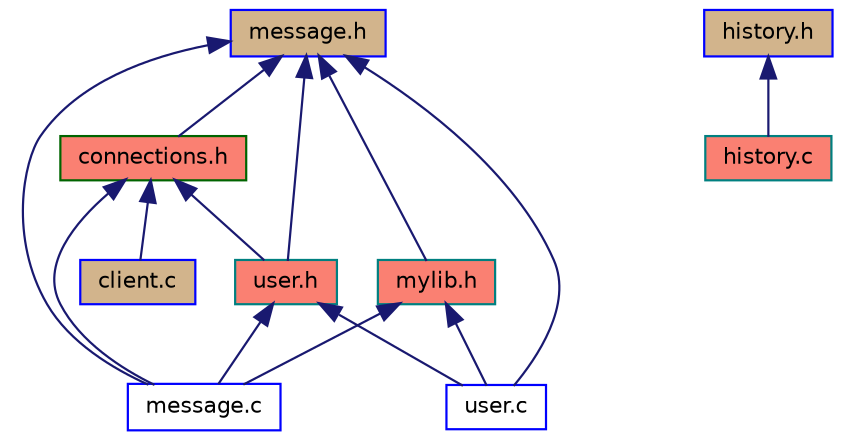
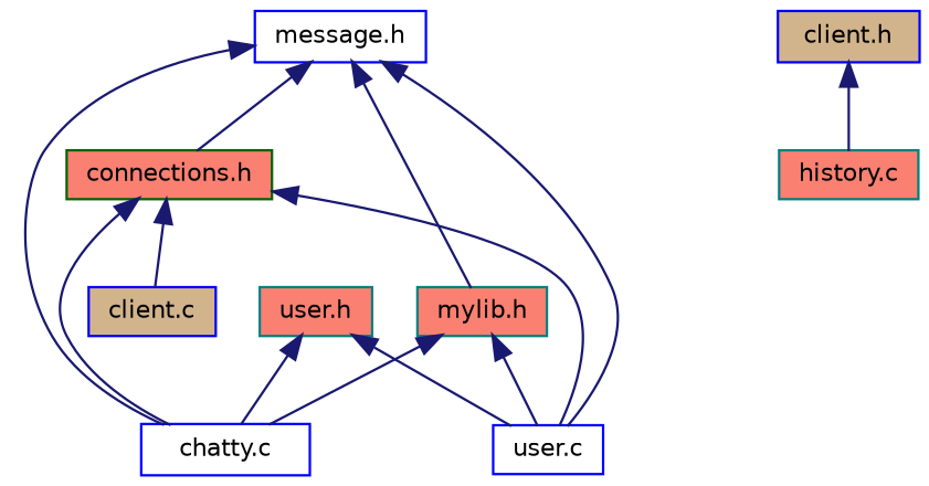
  digraph {
    node [color=blue fillcolor=salmon fontname=Helvetica fontsize=10 shape=record style=filled]
    edge [color=midnightblue dir=back fontname=Helvetica fontsize=10 labelfontname=Helvetica labelfontsize=10 style=solid]
-   n1 [fillcolor=tan fontcolor=black height=0.2 label="message.h" width=0.4]
+   n1 [fillcolor=white fontcolor=black height=0.2 label="message.h" width=0.4]
    n2 [color=teal height=0.2 label="mylib.h" width=0.4]
-   n3 [fillcolor=white height=0.2 label="message.c" width=0.4]
+   n3 [fillcolor=white height=0.2 label="chatty.c" width=0.4]
    n4 [fillcolor=white height=0.2 label="user.c" width=0.4]
    n5 [color=darkgreen height=0.2 label="connections.h" width=0.4]
    n6 [color=teal height=0.2 label="user.h" width=0.4]
    n7 [fillcolor=tan height=0.2 label="client.c" width=0.4]
-   n8 [fillcolor=tan height=0.2 label="history.h" width=0.4]
+   n8 [fillcolor=tan height=0.2 label="client.h" width=0.4]
    n9 [color=teal height=0.2 label="history.c" width=0.4]
    n1 -> n2
    n1 -> n3
    n1 -> n4
    n1 -> n5
-   n1 -> n6
    n2 -> n3
    n2 -> n4
    n5 -> n3
-   n5 -> n6
+   n5 -> n4
    n5 -> n7
    n6 -> n3
    n6 -> n4
    n8 -> n9
  }
